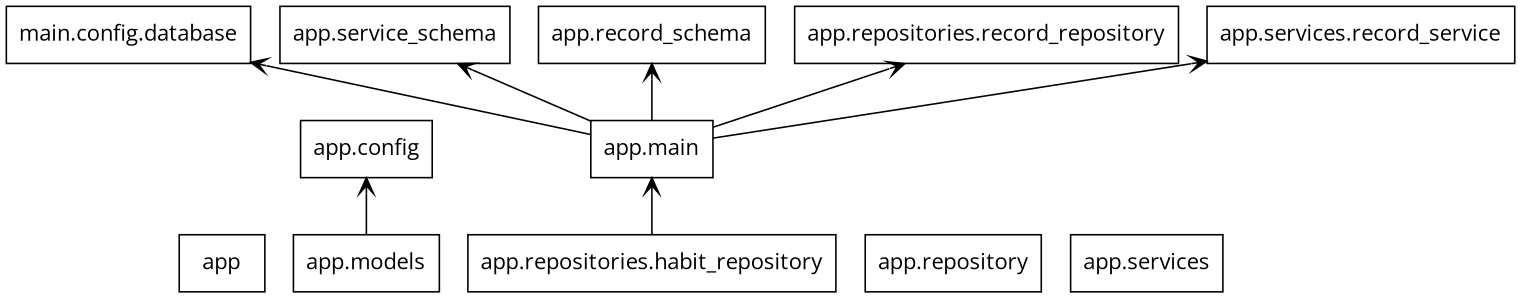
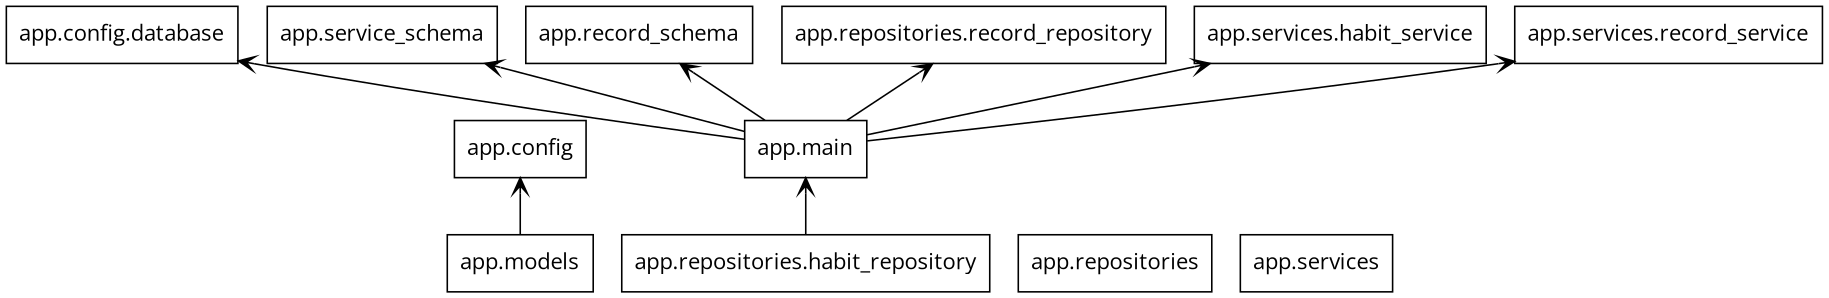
  digraph {
    fontname="Open Sans"
    rankdir=BT
    node [color=black fontname="Open Sans" shape=box style=solid]
    edge [arrowhead=open arrowtail=none fontname="Open Sans"]
-   n1 [label=app]
    n2 [label="app.config"]
-   n3 [label="main.config.database"]
+   n3 [label="app.config.database"]
    n4 [label="app.service_schema"]
    n5 [label="app.main"]
    n6 [label="app.record_schema"]
    n7 [label="app.repositories.record_repository"]
+   n8 [label="app.services.habit_service"]
    n9 [label="app.services.record_service"]
    n10 [label="app.repositories.habit_repository"]
    n11 [label="app.models"]
-   n12 [label="app.repository"]
+   n12 [label="app.repositories"]
    n13 [label="app.services"]
    n5 -> n3
    n5 -> n4
    n5 -> n6
    n5 -> n7
+   n5 -> n8
    n5 -> n9
    n10 -> n5
    n11 -> n2
  }
